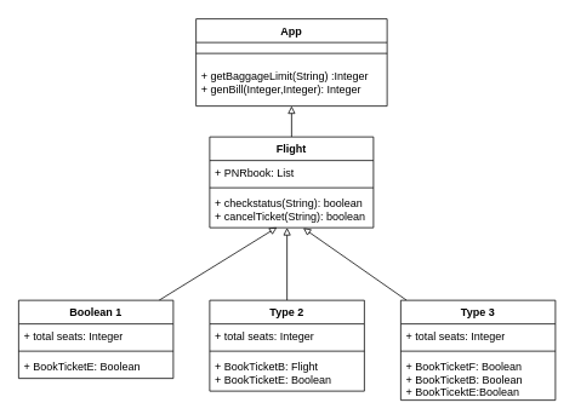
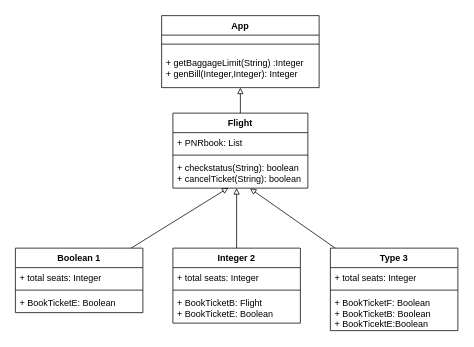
  <mxCell id="0" />
  <mxCell id="1" parent="0" />
  <mxCell id="2" value="" style="edgeStyle=none;rounded=0;orthogonalLoop=1;jettySize=auto;html=1;endArrow=block;endFill=0;" edge="1" parent="1" source="3" target="24"><mxGeometry relative="1" as="geometry" /></mxCell>
  <mxCell id="3" value="Flight" style="swimlane;fontStyle=1;align=center;verticalAlign=top;childLayout=stackLayout;horizontal=1;startSize=26;horizontalStack=0;resizeParent=1;resizeParentMax=0;resizeLast=0;collapsible=1;marginBottom=0;" vertex="1" parent="1"><mxGeometry x="230" y="150" width="180" height="100" as="geometry"><mxRectangle x="320" y="210" width="60" height="26" as="alternateBounds" /></mxGeometry></mxCell>
  <mxCell id="4" value="+ PNRbook: List" style="text;strokeColor=none;fillColor=none;align=left;verticalAlign=top;spacingLeft=4;spacingRight=4;overflow=hidden;rotatable=0;points=[[0,0.5],[1,0.5]];portConstraint=eastwest;" vertex="1" parent="3"><mxGeometry y="26" width="180" height="26" as="geometry" /></mxCell>
  <mxCell id="5" value="" style="line;strokeWidth=1;fillColor=none;align=left;verticalAlign=middle;spacingTop=-1;spacingLeft=3;spacingRight=3;rotatable=0;labelPosition=right;points=[];portConstraint=eastwest;" vertex="1" parent="3"><mxGeometry y="52" width="180" height="8" as="geometry" /></mxCell>
  <mxCell id="6" value="+ checkstatus(String): boolean&#10;+ cancelTicket(String): boolean" style="text;strokeColor=none;fillColor=none;align=left;verticalAlign=top;spacingLeft=4;spacingRight=4;overflow=hidden;rotatable=0;points=[[0,0.5],[1,0.5]];portConstraint=eastwest;" vertex="1" parent="3"><mxGeometry y="60" width="180" height="40" as="geometry" /></mxCell>
  <mxCell id="7" style="rounded=0;orthogonalLoop=1;jettySize=auto;html=1;entryX=0.411;entryY=0.99;entryDx=0;entryDy=0;entryPerimeter=0;endArrow=block;endFill=0;" edge="1" parent="1" source="8" target="6"><mxGeometry relative="1" as="geometry" /></mxCell>
  <mxCell id="8" value="Boolean 1" style="swimlane;fontStyle=1;align=center;verticalAlign=top;childLayout=stackLayout;horizontal=1;startSize=26;horizontalStack=0;resizeParent=1;resizeParentMax=0;resizeLast=0;collapsible=1;marginBottom=0;" vertex="1" parent="1"><mxGeometry x="20" y="330" width="170" height="86" as="geometry" /></mxCell>
  <mxCell id="9" value="+ total seats: Integer" style="text;strokeColor=none;fillColor=none;align=left;verticalAlign=top;spacingLeft=4;spacingRight=4;overflow=hidden;rotatable=0;points=[[0,0.5],[1,0.5]];portConstraint=eastwest;" vertex="1" parent="8"><mxGeometry y="26" width="170" height="26" as="geometry" /></mxCell>
  <mxCell id="10" value="" style="line;strokeWidth=1;fillColor=none;align=left;verticalAlign=middle;spacingTop=-1;spacingLeft=3;spacingRight=3;rotatable=0;labelPosition=right;points=[];portConstraint=eastwest;" vertex="1" parent="8"><mxGeometry y="52" width="170" height="8" as="geometry" /></mxCell>
  <mxCell id="11" value="+ BookTicketE: Boolean" style="text;strokeColor=none;fillColor=none;align=left;verticalAlign=top;spacingLeft=4;spacingRight=4;overflow=hidden;rotatable=0;points=[[0,0.5],[1,0.5]];portConstraint=eastwest;" vertex="1" parent="8"><mxGeometry y="60" width="170" height="26" as="geometry" /></mxCell>
  <mxCell id="12" style="edgeStyle=none;rounded=0;orthogonalLoop=1;jettySize=auto;html=1;endArrow=block;endFill=0;" edge="1" parent="1" source="13"><mxGeometry relative="1" as="geometry"><mxPoint x="315" y="250" as="targetPoint" /></mxGeometry></mxCell>
- <mxCell id="13" value="Type 2" style="swimlane;fontStyle=1;align=center;verticalAlign=top;childLayout=stackLayout;horizontal=1;startSize=26;horizontalStack=0;resizeParent=1;resizeParentMax=0;resizeLast=0;collapsible=1;marginBottom=0;" vertex="1" parent="1"><mxGeometry x="230" y="330" width="170" height="100" as="geometry" /></mxCell>
+ <mxCell id="13" value="Integer 2" style="swimlane;fontStyle=1;align=center;verticalAlign=top;childLayout=stackLayout;horizontal=1;startSize=26;horizontalStack=0;resizeParent=1;resizeParentMax=0;resizeLast=0;collapsible=1;marginBottom=0;" vertex="1" parent="1"><mxGeometry x="230" y="330" width="170" height="100" as="geometry" /></mxCell>
  <mxCell id="14" value="+ total seats: Integer" style="text;strokeColor=none;fillColor=none;align=left;verticalAlign=top;spacingLeft=4;spacingRight=4;overflow=hidden;rotatable=0;points=[[0,0.5],[1,0.5]];portConstraint=eastwest;" vertex="1" parent="13"><mxGeometry y="26" width="170" height="26" as="geometry" /></mxCell>
  <mxCell id="15" value="" style="line;strokeWidth=1;fillColor=none;align=left;verticalAlign=middle;spacingTop=-1;spacingLeft=3;spacingRight=3;rotatable=0;labelPosition=right;points=[];portConstraint=eastwest;" vertex="1" parent="13"><mxGeometry y="52" width="170" height="8" as="geometry" /></mxCell>
  <mxCell id="16" value="+ BookTicketB: Flight&#10;+ BookTicketE: Boolean&#10;" style="text;strokeColor=none;fillColor=none;align=left;verticalAlign=top;spacingLeft=4;spacingRight=4;overflow=hidden;rotatable=0;points=[[0,0.5],[1,0.5]];portConstraint=eastwest;" vertex="1" parent="13"><mxGeometry y="60" width="170" height="40" as="geometry" /></mxCell>
  <mxCell id="17" style="edgeStyle=none;rounded=0;orthogonalLoop=1;jettySize=auto;html=1;entryX=0.571;entryY=1.01;entryDx=0;entryDy=0;entryPerimeter=0;endArrow=block;endFill=0;" edge="1" parent="1" source="18" target="6"><mxGeometry relative="1" as="geometry" /></mxCell>
  <mxCell id="18" value="Type 3" style="swimlane;fontStyle=1;align=center;verticalAlign=top;childLayout=stackLayout;horizontal=1;startSize=26;horizontalStack=0;resizeParent=1;resizeParentMax=0;resizeLast=0;collapsible=1;marginBottom=0;" vertex="1" parent="1"><mxGeometry x="440" y="330" width="170" height="110" as="geometry" /></mxCell>
  <mxCell id="19" value="+ total seats: Integer" style="text;strokeColor=none;fillColor=none;align=left;verticalAlign=top;spacingLeft=4;spacingRight=4;overflow=hidden;rotatable=0;points=[[0,0.5],[1,0.5]];portConstraint=eastwest;" vertex="1" parent="18"><mxGeometry y="26" width="170" height="26" as="geometry" /></mxCell>
  <mxCell id="20" value="" style="line;strokeWidth=1;fillColor=none;align=left;verticalAlign=middle;spacingTop=-1;spacingLeft=3;spacingRight=3;rotatable=0;labelPosition=right;points=[];portConstraint=eastwest;" vertex="1" parent="18"><mxGeometry y="52" width="170" height="8" as="geometry" /></mxCell>
  <mxCell id="21" value="+ BookTicketF: Boolean&#10;+ BookTicketB: Boolean&#10;+ BookTicektE:Boolean" style="text;strokeColor=none;fillColor=none;align=left;verticalAlign=top;spacingLeft=4;spacingRight=4;overflow=hidden;rotatable=0;points=[[0,0.5],[1,0.5]];portConstraint=eastwest;" vertex="1" parent="18"><mxGeometry y="60" width="170" height="50" as="geometry" /></mxCell>
  <mxCell id="22" value="App" style="swimlane;fontStyle=1;align=center;verticalAlign=top;childLayout=stackLayout;horizontal=1;startSize=26;horizontalStack=0;resizeParent=1;resizeParentMax=0;resizeLast=0;collapsible=1;marginBottom=0;" vertex="1" parent="1"><mxGeometry x="215" y="20" width="210" height="96" as="geometry" /></mxCell>
  <mxCell id="23" value="" style="line;strokeWidth=1;fillColor=none;align=left;verticalAlign=middle;spacingTop=-1;spacingLeft=3;spacingRight=3;rotatable=0;labelPosition=right;points=[];portConstraint=eastwest;" vertex="1" parent="22"><mxGeometry y="26" width="210" height="24" as="geometry" /></mxCell>
  <mxCell id="24" value="+ getBaggageLimit(String) :Integer&#10;+ genBill(Integer,Integer): Integer" style="text;strokeColor=none;fillColor=none;align=left;verticalAlign=top;spacingLeft=4;spacingRight=4;overflow=hidden;rotatable=0;points=[[0,0.5],[1,0.5]];portConstraint=eastwest;" vertex="1" parent="22"><mxGeometry y="50" width="210" height="46" as="geometry" /></mxCell>
